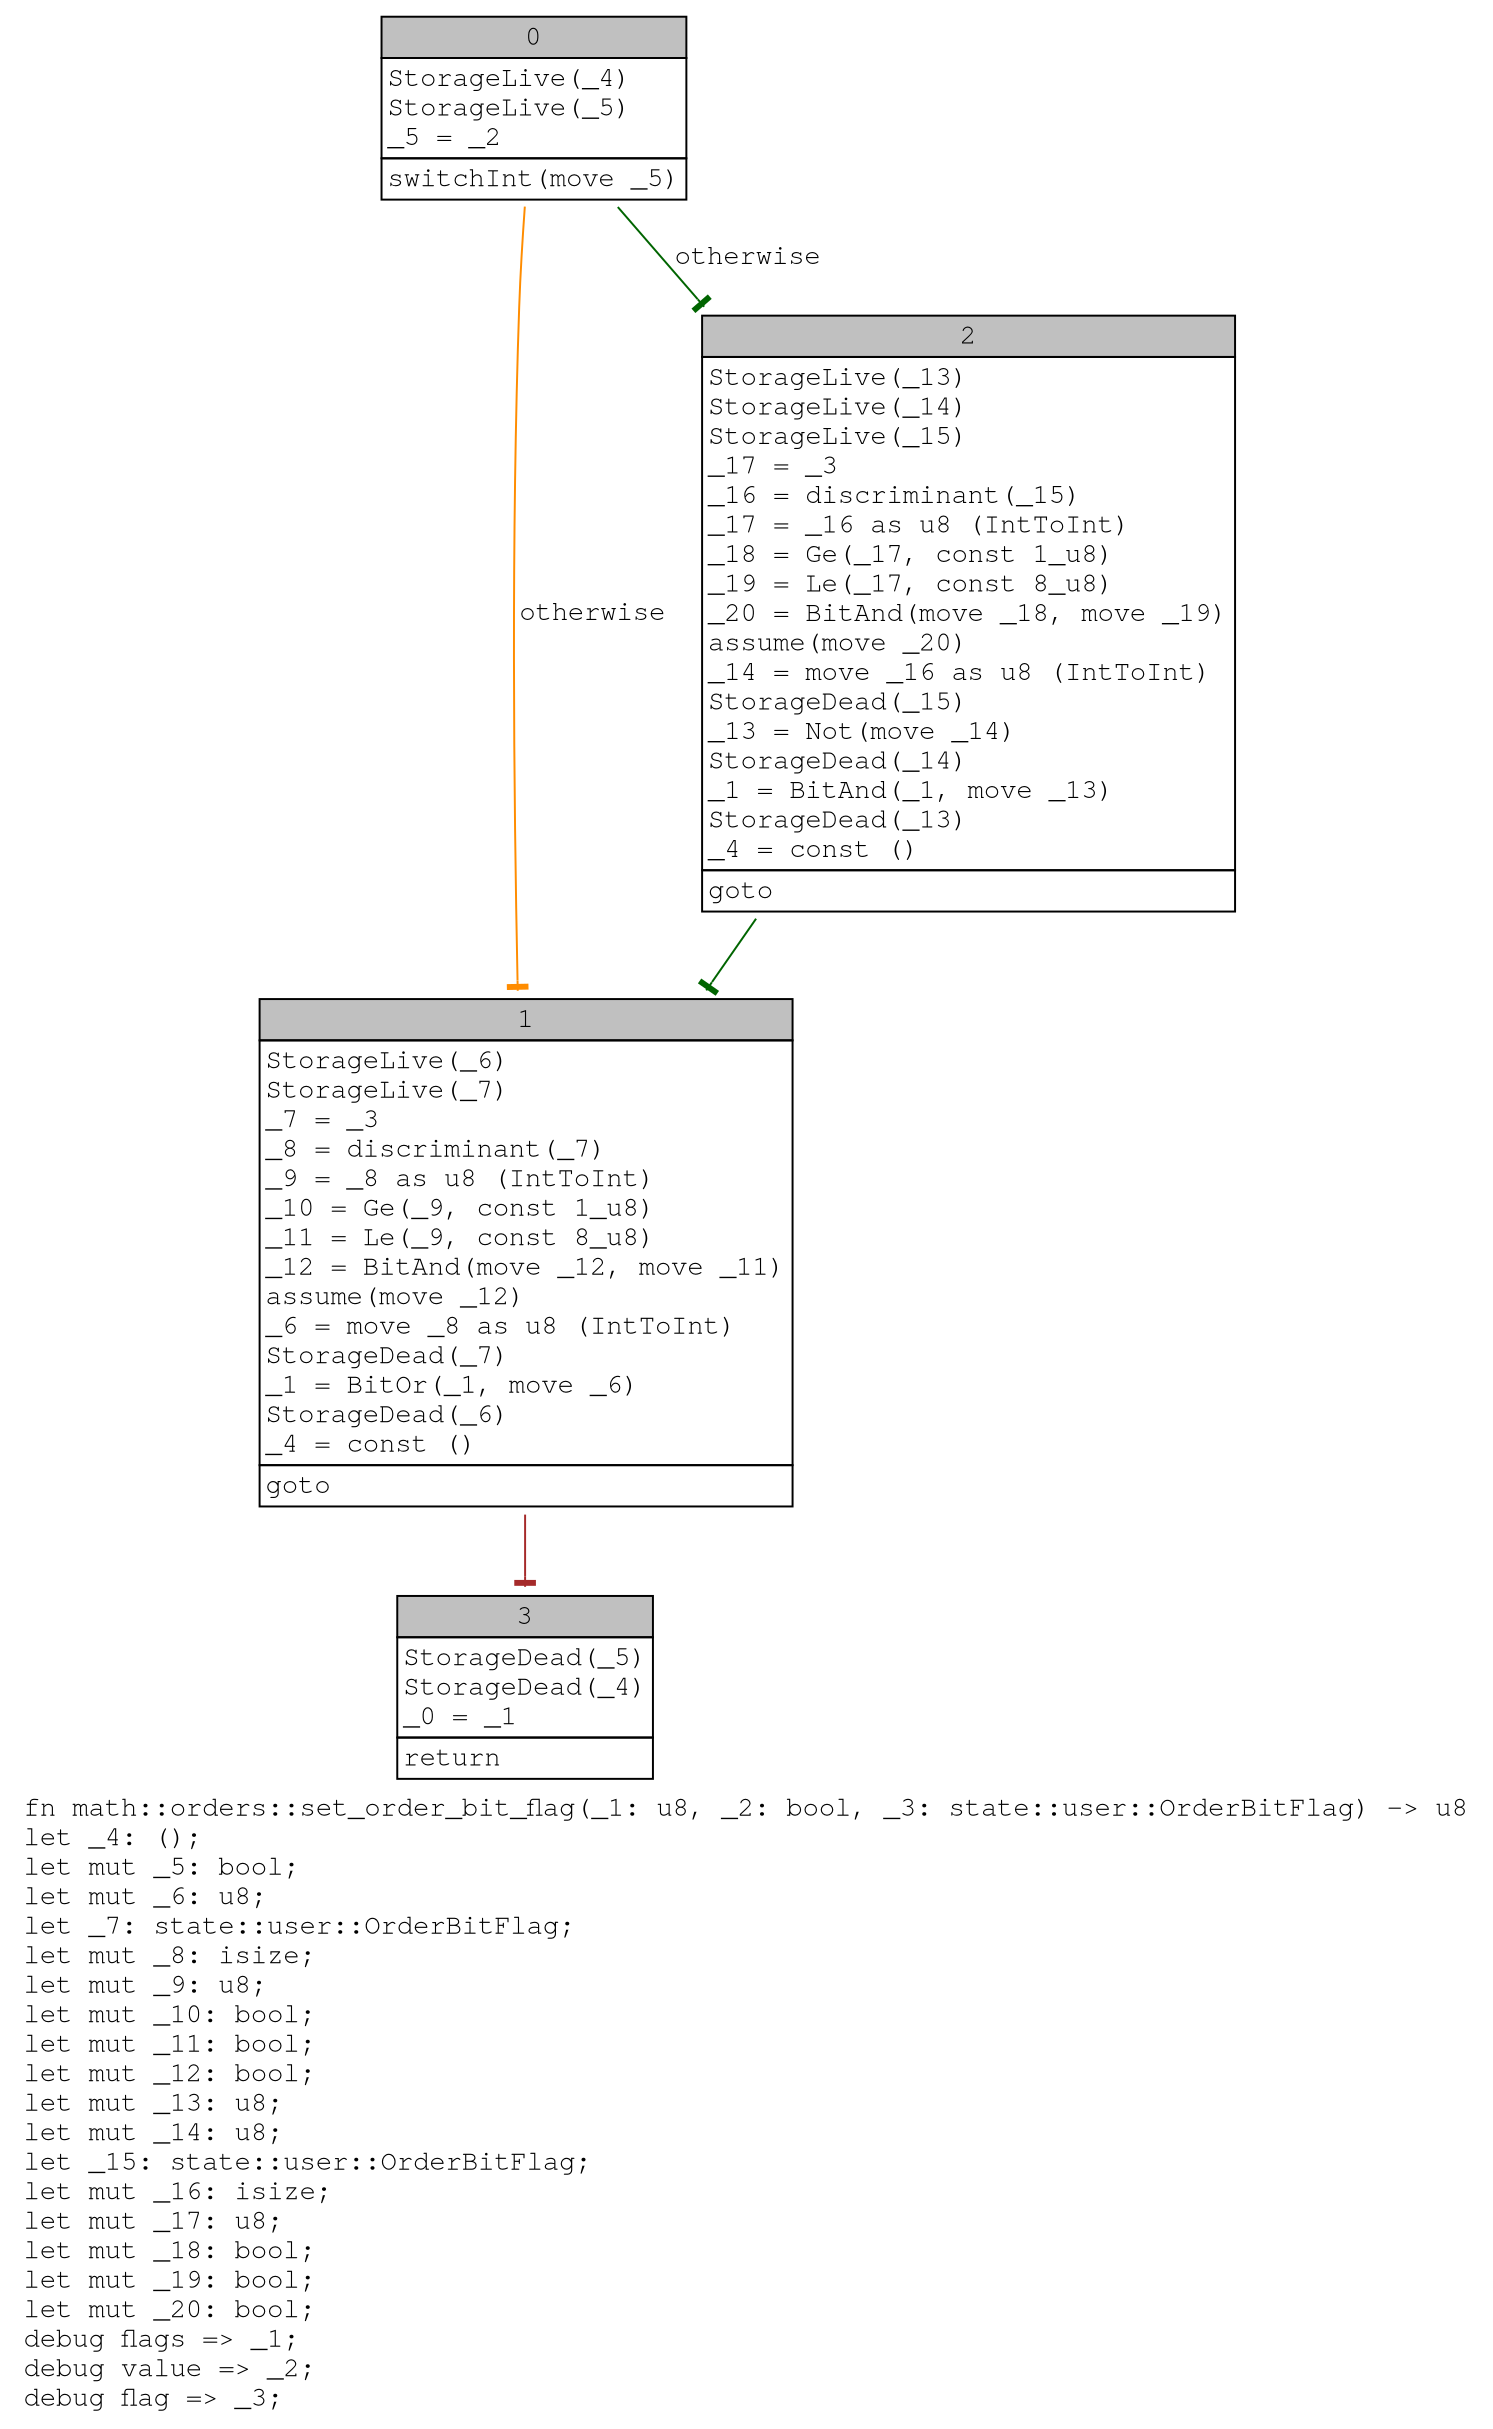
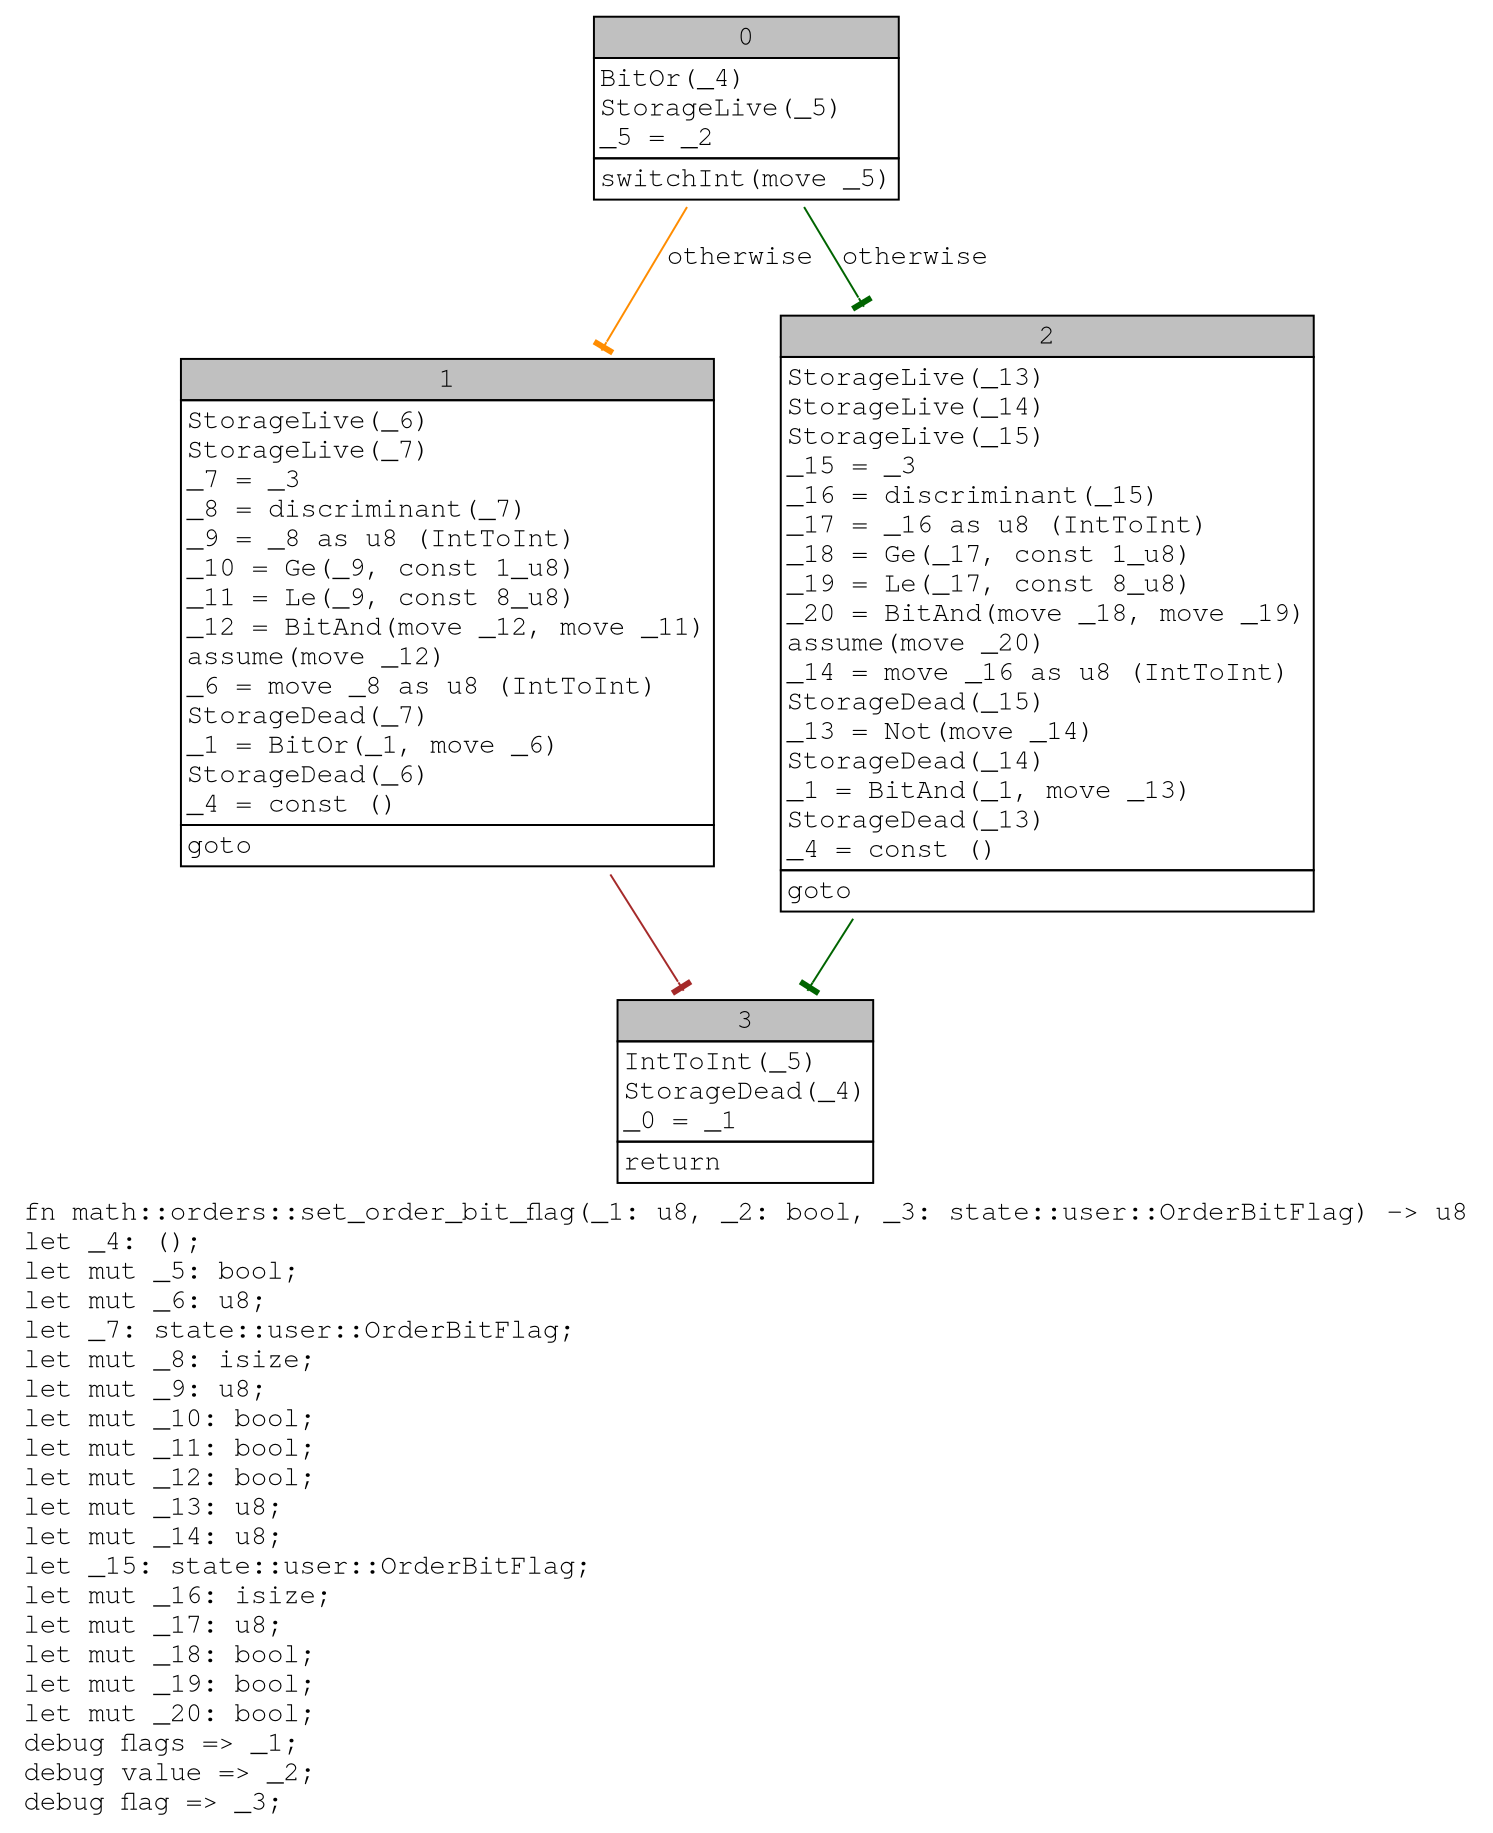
  digraph {
    fontname="Courier, monospace"
    label=<fn math::orders::set_order_bit_flag(_1: u8, _2: bool, _3: state::user::OrderBitFlag) -&gt; u8<br align="left"/>let _4: ();<br align="left"/>let mut _5: bool;<br align="left"/>let mut _6: u8;<br align="left"/>let _7: state::user::OrderBitFlag;<br align="left"/>let mut _8: isize;<br align="left"/>let mut _9: u8;<br align="left"/>let mut _10: bool;<br align="left"/>let mut _11: bool;<br align="left"/>let mut _12: bool;<br align="left"/>let mut _13: u8;<br align="left"/>let mut _14: u8;<br align="left"/>let _15: state::user::OrderBitFlag;<br align="left"/>let mut _16: isize;<br align="left"/>let mut _17: u8;<br align="left"/>let mut _18: bool;<br align="left"/>let mut _19: bool;<br align="left"/>let mut _20: bool;<br align="left"/>debug flags =&gt; _1;<br align="left"/>debug value =&gt; _2;<br align="left"/>debug flag =&gt; _3;<br align="left"/>>
    node [fontname="Courier, monospace" shape=none]
    edge [arrowhead=tee color=darkgreen fontname="Courier, monospace"]
-   n1 [label=<<table border="0" cellborder="1" cellspacing="0"><tr><td bgcolor="gray" align="center" colspan="1">0</td></tr><tr><td align="left" balign="left">StorageLive(_4)<br/>StorageLive(_5)<br/>_5 = _2<br/></td></tr><tr><td align="left">switchInt(move _5)</td></tr></table>>]
+   n1 [label=<<table border="0" cellborder="1" cellspacing="0"><tr><td bgcolor="gray" align="center" colspan="1">0</td></tr><tr><td align="left" balign="left">BitOr(_4)<br/>StorageLive(_5)<br/>_5 = _2<br/></td></tr><tr><td align="left">switchInt(move _5)</td></tr></table>>]
    n2 [label=<<table border="0" cellborder="1" cellspacing="0"><tr><td bgcolor="gray" align="center" colspan="1">1</td></tr><tr><td align="left" balign="left">StorageLive(_6)<br/>StorageLive(_7)<br/>_7 = _3<br/>_8 = discriminant(_7)<br/>_9 = _8 as u8 (IntToInt)<br/>_10 = Ge(_9, const 1_u8)<br/>_11 = Le(_9, const 8_u8)<br/>_12 = BitAnd(move _12, move _11)<br/>assume(move _12)<br/>_6 = move _8 as u8 (IntToInt)<br/>StorageDead(_7)<br/>_1 = BitOr(_1, move _6)<br/>StorageDead(_6)<br/>_4 = const ()<br/></td></tr><tr><td align="left">goto</td></tr></table>>]
-   n3 [label=<<table border="0" cellborder="1" cellspacing="0"><tr><td bgcolor="gray" align="center" colspan="1">2</td></tr><tr><td align="left" balign="left">StorageLive(_13)<br/>StorageLive(_14)<br/>StorageLive(_15)<br/>_17 = _3<br/>_16 = discriminant(_15)<br/>_17 = _16 as u8 (IntToInt)<br/>_18 = Ge(_17, const 1_u8)<br/>_19 = Le(_17, const 8_u8)<br/>_20 = BitAnd(move _18, move _19)<br/>assume(move _20)<br/>_14 = move _16 as u8 (IntToInt)<br/>StorageDead(_15)<br/>_13 = Not(move _14)<br/>StorageDead(_14)<br/>_1 = BitAnd(_1, move _13)<br/>StorageDead(_13)<br/>_4 = const ()<br/></td></tr><tr><td align="left">goto</td></tr></table>>]
-   n4 [label=<<table border="0" cellborder="1" cellspacing="0"><tr><td bgcolor="gray" align="center" colspan="1">3</td></tr><tr><td align="left" balign="left">StorageDead(_5)<br/>StorageDead(_4)<br/>_0 = _1<br/></td></tr><tr><td align="left">return</td></tr></table>>]
+   n3 [label=<<table border="0" cellborder="1" cellspacing="0"><tr><td bgcolor="gray" align="center" colspan="1">2</td></tr><tr><td align="left" balign="left">StorageLive(_13)<br/>StorageLive(_14)<br/>StorageLive(_15)<br/>_15 = _3<br/>_16 = discriminant(_15)<br/>_17 = _16 as u8 (IntToInt)<br/>_18 = Ge(_17, const 1_u8)<br/>_19 = Le(_17, const 8_u8)<br/>_20 = BitAnd(move _18, move _19)<br/>assume(move _20)<br/>_14 = move _16 as u8 (IntToInt)<br/>StorageDead(_15)<br/>_13 = Not(move _14)<br/>StorageDead(_14)<br/>_1 = BitAnd(_1, move _13)<br/>StorageDead(_13)<br/>_4 = const ()<br/></td></tr><tr><td align="left">goto</td></tr></table>>]
+   n4 [label=<<table border="0" cellborder="1" cellspacing="0"><tr><td bgcolor="gray" align="center" colspan="1">3</td></tr><tr><td align="left" balign="left">IntToInt(_5)<br/>StorageDead(_4)<br/>_0 = _1<br/></td></tr><tr><td align="left">return</td></tr></table>>]
    n1 -> n2 [color=darkorange label=otherwise]
    n1 -> n3 [label=otherwise]
    n2 -> n4 [color=brown]
-   n3 -> n2
+   n3 -> n4
  }
